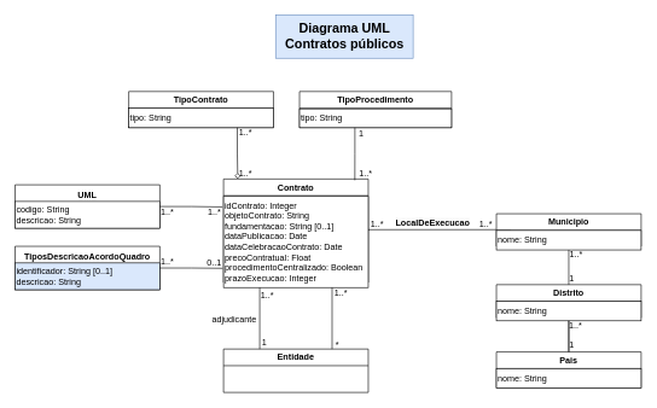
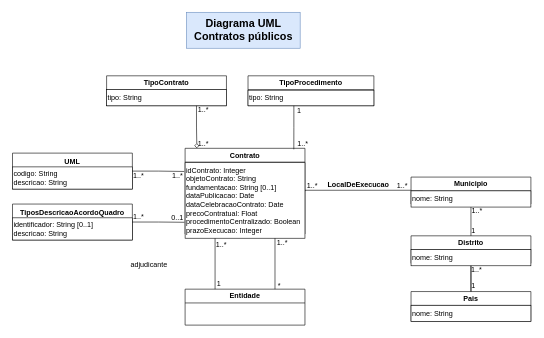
  <mxCell id="0" />
  <mxCell id="1" parent="0" />
  <mxCell id="2" style="edgeStyle=orthogonalEdgeStyle;rounded=0;orthogonalLoop=1;jettySize=auto;html=1;exitX=1;exitY=0.5;exitDx=0;exitDy=0;entryX=0;entryY=0;entryDx=0;entryDy=0;endArrow=none;endFill=0;" parent="1" source="3" target="7" edge="1"><mxGeometry relative="1" as="geometry"><mxPoint x="670" y="350" as="targetPoint" /><Array as="points"><mxPoint x="704" y="317" /></Array></mxGeometry></mxCell>
  <mxCell id="3" value="Contrato" style="swimlane;whiteSpace=wrap;html=1;align=center;" parent="1" vertex="1"><mxGeometry x="308" y="247" width="200" height="143" as="geometry"><mxRectangle x="290" y="50" width="90" height="30" as="alternateBounds" /></mxGeometry></mxCell>
  <mxCell id="4" value="&lt;div style=&quot;text-align: justify;&quot;&gt;idContrato: Integer&lt;/div&gt;&lt;div style=&quot;text-align: justify;&quot;&gt;objetoContrato:&amp;nbsp;String&lt;/div&gt;&lt;div style=&quot;text-align: justify;&quot;&gt;fundamentacao:&amp;nbsp;String [0..1]&lt;/div&gt;&lt;div style=&quot;text-align: justify;&quot;&gt;dataPublicacao: Date&lt;/div&gt;&lt;div style=&quot;text-align: justify;&quot;&gt;dataCelebracaoContrato: Date&lt;/div&gt;&lt;div style=&quot;text-align: justify;&quot;&gt;precoContratual: Float&lt;/div&gt;&lt;div style=&quot;text-align: justify;&quot;&gt;procedimentoCentralizado: Boolean&lt;span style=&quot;background-color: initial; color: rgba(0, 0, 0, 0); font-family: monospace; font-size: 0px; text-align: left; text-wrap-mode: nowrap;&quot;&gt;%3CmxGraphModel%3E%3Croot%3E%3CmxCell%20id%3D%220%22%2F%3E%3CmxCell%20id%3D%221%22%20parent%3D%220%22%2F%3E%3CmxCell%20id%3D%222%22%20value%3D%22Contrato%22%20style%3D%22swimlane%3BwhiteSpace%3Dwrap%3Bhtml%3D1%3B%22%20vertex%3D%221%22%20parent%3D%221%22%3E%3CmxGeometry%20x%3D%22290%22%20y%3D%2250%22%20width%3D%22200%22%20height%3D%22200%22%20as%3D%22geometry%22%3E%3CmxRectangle%20x%3D%22290%22%20y%3D%2250%22%20width%3D%2290%22%20height%3D%2230%22%20as%3D%22alternateBounds%22%2F%3E%3C%2FmxGeometry%3E%3C%2FmxCell%3E%3CmxCell%20id%3D%223%22%20value%3D%22%26lt%3Bdiv%20style%3D%26quot%3Btext-align%3A%20justify%3B%26quot%3B%26gt%3BidContrato%26lt%3B%2Fdiv%26gt%3B%26lt%3Bdiv%20style%3D%26quot%3Btext-align%3A%20justify%3B%26quot%3B%26gt%3BtipoContrato%26lt%3B%2Fdiv%26gt%3B%26lt%3Bdiv%20style%3D%26quot%3Btext-align%3A%20justify%3B%26quot%3B%26gt%3BdataPublicacao%26lt%3B%2Fdiv%26gt%3B%26lt%3Bdiv%20style%3D%26quot%3Btext-align%3A%20justify%3B%26quot%3B%26gt%3BprecoContratual%26lt%3B%2Fdiv%26gt%3B%26lt%3Bdiv%20style%3D%26quot%3Btext-align%3A%20justify%3B%26quot%3B%26gt%3Bcpv%26lt%3B%2Fdiv%26gt%3B%26lt%3Bdiv%20style%3D%26quot%3Btext-align%3A%20justify%3B%26quot%3B%26gt%3BprocedimentoCentralizado%26lt%3B%2Fdiv%26gt%3B%26lt%3Bdiv%20style%3D%26quot%3Btext-align%3A%20justify%3B%26quot%3B%26gt%3BdescrAcordoQuadro%26lt%3B%2Fdiv%26gt%3B%26lt%3Bdiv%20style%3D%26quot%3Btext-align%3A%20justify%3B%26quot%3B%26gt%3Bfundamentacao%26lt%3B%2Fdiv%26gt%3B%22%20style%3D%22whiteSpace%3Dwrap%3Bhtml%3D1%3Balign%3Dleft%3B%22%20vertex%3D%221%22%20parent%3D%222%22%3E%3CmxGeometry%20y%3D%2223%22%20width%3D%22200%22%20height%3D%22177%22%20as%3D%22geometry%22%2F%3E%3C%2FmxCell%3E%3C%2Froot%3E%3C%2FmxG&lt;/span&gt;&lt;/div&gt;&lt;div style=&quot;text-align: justify;&quot;&gt;&lt;span style=&quot;text-align: left;&quot;&gt;prazoExecucao:&amp;nbsp;&lt;/span&gt;&lt;span style=&quot;background-color: initial; text-align: left;&quot;&gt;Integer&lt;/span&gt;&lt;/div&gt;" style="whiteSpace=wrap;html=1;align=left;" parent="3" vertex="1"><mxGeometry y="24" width="200" height="126" as="geometry" /></mxCell>
  <mxCell id="5" value="Entidade" style="swimlane;whiteSpace=wrap;html=1;align=center;" parent="1" vertex="1"><mxGeometry x="308" y="482" width="200" height="60" as="geometry" /></mxCell>
  <mxCell id="6" value="Municipio" style="swimlane;whiteSpace=wrap;html=1;" parent="1" vertex="1"><mxGeometry x="685" y="295" width="200" height="45" as="geometry" /></mxCell>
  <mxCell id="7" value="&lt;div&gt;nome: String&lt;/div&gt;" style="rounded=0;whiteSpace=wrap;html=1;align=left;" parent="6" vertex="1"><mxGeometry y="23" width="200" height="27" as="geometry" /></mxCell>
  <mxCell id="8" style="edgeStyle=orthogonalEdgeStyle;rounded=0;orthogonalLoop=1;jettySize=auto;html=1;exitX=0.25;exitY=1;exitDx=0;exitDy=0;entryX=0.25;entryY=0;entryDx=0;entryDy=0;endArrow=none;endFill=0;" parent="1" source="4" target="5" edge="1"><mxGeometry relative="1" as="geometry" /></mxCell>
  <mxCell id="9" style="edgeStyle=orthogonalEdgeStyle;rounded=0;orthogonalLoop=1;jettySize=auto;html=1;exitX=0.75;exitY=1;exitDx=0;exitDy=0;entryX=0.75;entryY=0;entryDx=0;entryDy=0;endArrow=none;endFill=0;" parent="1" source="4" target="5" edge="1"><mxGeometry relative="1" as="geometry" /></mxCell>
- <mxCell id="10" value="adjudicante" style="text;html=1;align=center;verticalAlign=middle;whiteSpace=wrap;rounded=0;" parent="1" vertex="1"><mxGeometry x="293" y="427" width="60" height="30" as="geometry" /></mxCell>
+ <mxCell id="10" value="adjudicante" style="text;html=1;align=center;verticalAlign=middle;whiteSpace=wrap;rounded=0;" parent="1" vertex="1"><mxGeometry x="218" y="427" width="60" height="30" as="geometry" /></mxCell>
  <mxCell id="11" value="TipoProcedimento" style="swimlane;whiteSpace=wrap;html=1;" parent="1" vertex="1"><mxGeometry x="413" y="126" width="210" height="50" as="geometry" /></mxCell>
  <mxCell id="12" value="tipo:&amp;nbsp;String" style="whiteSpace=wrap;html=1;align=left;" parent="11" vertex="1"><mxGeometry y="24" width="210" height="26" as="geometry" /></mxCell>
  <mxCell id="13" value="TipoContrato" style="swimlane;whiteSpace=wrap;html=1;" parent="1" vertex="1"><mxGeometry x="177" y="126" width="200" height="50" as="geometry"><mxRectangle x="290" y="50" width="90" height="30" as="alternateBounds" /></mxGeometry></mxCell>
  <mxCell id="14" value="tipo:&amp;nbsp;String" style="whiteSpace=wrap;html=1;align=left;" parent="13" vertex="1"><mxGeometry y="23" width="200" height="27" as="geometry" /></mxCell>
  <mxCell id="15" value="UML" style="swimlane;whiteSpace=wrap;html=1;startSize=30;" parent="1" vertex="1"><mxGeometry x="20" y="255" width="200" height="60" as="geometry" /></mxCell>
  <mxCell id="16" value="codigo: String&lt;div&gt;descricao: String&lt;/div&gt;" style="whiteSpace=wrap;html=1;align=left;" parent="15" vertex="1"><mxGeometry y="23" width="200" height="37" as="geometry" /></mxCell>
  <mxCell id="17" value="TiposDescricaoAcordoQuadro" style="swimlane;whiteSpace=wrap;html=1;startSize=30;align=center;" parent="1" vertex="1"><mxGeometry x="20" y="340" width="200" height="60" as="geometry" /></mxCell>
- <mxCell id="18" value="identificador: String&lt;span style=&quot;text-align: justify;&quot;&gt;&amp;nbsp;[0..1]&lt;/span&gt;&lt;br&gt;descricao:&amp;nbsp;String" style="whiteSpace=wrap;html=1;align=left;fillColor=#dae8fc;" parent="17" vertex="1"><mxGeometry y="23" width="200" height="37" as="geometry" /></mxCell>
+ <mxCell id="18" value="identificador: String&lt;span style=&quot;text-align: justify;&quot;&gt;&amp;nbsp;[0..1]&lt;/span&gt;&lt;br&gt;descricao:&amp;nbsp;String" style="whiteSpace=wrap;html=1;align=left;" parent="17" vertex="1"><mxGeometry y="23" width="200" height="37" as="geometry" /></mxCell>
  <mxCell id="19" value="1..*" style="text;html=1;align=center;verticalAlign=middle;resizable=0;points=[];autosize=1;strokeColor=none;fillColor=none;" parent="1" vertex="1"><mxGeometry x="348" y="393" width="40" height="30" as="geometry" /></mxCell>
  <mxCell id="20" value="1..*" style="text;html=1;align=center;verticalAlign=middle;resizable=0;points=[];autosize=1;strokeColor=none;fillColor=none;" parent="1" vertex="1"><mxGeometry x="450" y="390" width="40" height="30" as="geometry" /></mxCell>
  <mxCell id="21" value="1" style="text;html=1;align=center;verticalAlign=middle;resizable=0;points=[];autosize=1;strokeColor=none;fillColor=none;" parent="1" vertex="1"><mxGeometry x="349" y="458" width="30" height="30" as="geometry" /></mxCell>
  <mxCell id="22" value="*" style="text;html=1;align=center;verticalAlign=middle;resizable=0;points=[];autosize=1;strokeColor=none;fillColor=none;" parent="1" vertex="1"><mxGeometry x="450" y="462" width="30" height="30" as="geometry" /></mxCell>
  <mxCell id="23" value="1" style="text;html=1;align=center;verticalAlign=middle;resizable=0;points=[];autosize=1;strokeColor=none;fillColor=none;" parent="1" vertex="1"><mxGeometry x="483" y="170" width="30" height="30" as="geometry" /></mxCell>
  <mxCell id="24" value="1..*" style="text;html=1;align=center;verticalAlign=middle;resizable=0;points=[];autosize=1;strokeColor=none;fillColor=none;" parent="1" vertex="1"><mxGeometry x="484" y="224" width="40" height="30" as="geometry" /></mxCell>
  <mxCell id="25" value="1..*" style="text;html=1;align=center;verticalAlign=middle;resizable=0;points=[];autosize=1;strokeColor=none;fillColor=none;" parent="1" vertex="1"><mxGeometry x="318" y="225" width="40" height="30" as="geometry" /></mxCell>
- <mxCell id="26" value="&lt;font color=&quot;#000000&quot;&gt;Diagrama UML&lt;/font&gt;&lt;div style=&quot;font-size: 18px;&quot;&gt;&lt;font color=&quot;#000000&quot;&gt;Contratos públicos&lt;/font&gt;&lt;/div&gt;" style="text;html=1;align=center;verticalAlign=middle;resizable=0;points=[];autosize=1;strokeColor=#6c8ebf;fillColor=#dae8fc;fontStyle=1;fontSize=18;" parent="1" vertex="1"><mxGeometry x="380" y="20" width="190" height="60" as="geometry" /></mxCell>
+ <mxCell id="26" value="&lt;font color=&quot;#000000&quot;&gt;Diagrama UML&lt;/font&gt;&lt;div style=&quot;font-size: 18px;&quot;&gt;&lt;font color=&quot;#000000&quot;&gt;Contratos públicos&lt;/font&gt;&lt;/div&gt;" style="text;html=1;align=center;verticalAlign=middle;resizable=0;points=[];autosize=1;strokeColor=#6c8ebf;fillColor=#dae8fc;fontStyle=1;fontSize=18;" parent="1" vertex="1"><mxGeometry x="310" y="20" width="190" height="60" as="geometry" /></mxCell>
  <mxCell id="27" value="" style="edgeStyle=orthogonalEdgeStyle;rounded=0;orthogonalLoop=1;jettySize=auto;html=1;" parent="1" source="28" target="31" edge="1"><mxGeometry relative="1" as="geometry" /></mxCell>
  <mxCell id="28" value="Distrito" style="swimlane;whiteSpace=wrap;html=1;" parent="1" vertex="1"><mxGeometry x="685" y="393" width="200" height="46" as="geometry" /></mxCell>
  <mxCell id="29" value="&lt;div&gt;nome: String&lt;/div&gt;" style="rounded=0;whiteSpace=wrap;html=1;align=left;" parent="28" vertex="1"><mxGeometry y="23" width="200" height="27" as="geometry" /></mxCell>
  <mxCell id="30" value="Pais" style="swimlane;whiteSpace=wrap;html=1;" parent="1" vertex="1"><mxGeometry x="685" y="486" width="200" height="50" as="geometry" /></mxCell>
  <mxCell id="31" value="&lt;div&gt;nome: String&lt;/div&gt;" style="rounded=0;whiteSpace=wrap;html=1;align=left;" parent="30" vertex="1"><mxGeometry y="23" width="200" height="27" as="geometry" /></mxCell>
  <mxCell id="32" style="edgeStyle=orthogonalEdgeStyle;rounded=0;orthogonalLoop=1;jettySize=auto;html=1;exitX=0.5;exitY=1;exitDx=0;exitDy=0;entryX=0.5;entryY=0;entryDx=0;entryDy=0;endArrow=none;endFill=0;" parent="1" source="7" target="28" edge="1"><mxGeometry relative="1" as="geometry" /></mxCell>
  <mxCell id="33" style="edgeStyle=orthogonalEdgeStyle;rounded=0;orthogonalLoop=1;jettySize=auto;html=1;exitX=0.5;exitY=1;exitDx=0;exitDy=0;entryX=0.5;entryY=0;entryDx=0;entryDy=0;endArrow=none;endFill=0;" parent="1" source="29" target="30" edge="1"><mxGeometry relative="1" as="geometry" /></mxCell>
  <mxCell id="34" value="&lt;span style=&quot;color: rgb(0, 0, 0); font-family: Helvetica; font-size: 12px; font-style: normal; font-variant-ligatures: normal; font-variant-caps: normal; font-weight: 700; letter-spacing: normal; orphans: 2; text-align: center; text-indent: 0px; text-transform: none; widows: 2; word-spacing: 0px; -webkit-text-stroke-width: 0px; white-space: normal; background-color: rgb(251, 251, 251); text-decoration-thickness: initial; text-decoration-style: initial; text-decoration-color: initial; display: inline !important; float: none;&quot;&gt;LocalDeExecucao&lt;/span&gt;" style="text;whiteSpace=wrap;html=1;" parent="1" vertex="1"><mxGeometry x="544" y="294" width="107" height="26" as="geometry" /></mxCell>
  <mxCell id="35" style="edgeStyle=orthogonalEdgeStyle;rounded=0;orthogonalLoop=1;jettySize=auto;html=1;exitX=1;exitY=0.5;exitDx=0;exitDy=0;entryX=-0.008;entryY=0.116;entryDx=0;entryDy=0;entryPerimeter=0;endArrow=none;endFill=0;" parent="1" source="15" target="4" edge="1"><mxGeometry relative="1" as="geometry" /></mxCell>
  <mxCell id="36" style="edgeStyle=orthogonalEdgeStyle;rounded=0;orthogonalLoop=1;jettySize=auto;html=1;exitX=1;exitY=0.5;exitDx=0;exitDy=0;entryX=-0.006;entryY=0.789;entryDx=0;entryDy=0;entryPerimeter=0;endArrow=none;endFill=0;" parent="1" source="17" target="4" edge="1"><mxGeometry relative="1" as="geometry" /></mxCell>
  <mxCell id="37" value="1..*" style="text;html=1;align=center;verticalAlign=middle;resizable=0;points=[];autosize=1;strokeColor=none;fillColor=none;" parent="1" vertex="1"><mxGeometry x="318" y="168" width="40" height="30" as="geometry" /></mxCell>
  <mxCell id="38" style="edgeStyle=orthogonalEdgeStyle;rounded=0;orthogonalLoop=1;jettySize=auto;html=1;exitX=0.75;exitY=1;exitDx=0;exitDy=0;entryX=0.098;entryY=-0.001;entryDx=0;entryDy=0;entryPerimeter=0;endArrow=diamond;endFill=0;" parent="1" source="13" target="3" edge="1"><mxGeometry relative="1" as="geometry" /></mxCell>
  <mxCell id="39" style="edgeStyle=orthogonalEdgeStyle;rounded=0;orthogonalLoop=1;jettySize=auto;html=1;exitX=0.25;exitY=1;exitDx=0;exitDy=0;entryX=0.687;entryY=0.012;entryDx=0;entryDy=0;entryPerimeter=0;endArrow=none;endFill=0;" parent="1" edge="1"><mxGeometry relative="1" as="geometry"><mxPoint x="489.5" y="176" as="sourcePoint" /><mxPoint x="489.4" y="248.716" as="targetPoint" /><Array as="points"><mxPoint x="489" y="212" /></Array></mxGeometry></mxCell>
  <mxCell id="40" value="1..*" style="text;html=1;align=center;verticalAlign=middle;resizable=0;points=[];autosize=1;strokeColor=none;fillColor=none;" parent="1" vertex="1"><mxGeometry x="275" y="278" width="40" height="30" as="geometry" /></mxCell>
  <mxCell id="41" value="1..*" style="text;html=1;align=center;verticalAlign=middle;resizable=0;points=[];autosize=1;strokeColor=none;fillColor=none;" parent="1" vertex="1"><mxGeometry x="210" y="278" width="40" height="30" as="geometry" /></mxCell>
  <mxCell id="42" value="1..*" style="text;html=1;align=center;verticalAlign=middle;resizable=0;points=[];autosize=1;strokeColor=none;fillColor=none;" parent="1" vertex="1"><mxGeometry x="210" y="347" width="40" height="30" as="geometry" /></mxCell>
  <mxCell id="43" value="0..1" style="text;html=1;align=center;verticalAlign=middle;resizable=0;points=[];autosize=1;strokeColor=none;fillColor=none;" parent="1" vertex="1"><mxGeometry x="275" y="348" width="40" height="30" as="geometry" /></mxCell>
  <mxCell id="44" value="1" style="text;html=1;align=center;verticalAlign=middle;resizable=0;points=[];autosize=1;strokeColor=none;fillColor=none;" parent="1" vertex="1"><mxGeometry x="774" y="370" width="30" height="30" as="geometry" /></mxCell>
  <mxCell id="45" value="1" style="text;html=1;align=center;verticalAlign=middle;resizable=0;points=[];autosize=1;strokeColor=none;fillColor=none;" parent="1" vertex="1"><mxGeometry x="774" y="462" width="30" height="30" as="geometry" /></mxCell>
  <mxCell id="46" value="1..*" style="text;html=1;align=center;verticalAlign=middle;resizable=0;points=[];autosize=1;strokeColor=none;fillColor=none;" parent="1" vertex="1"><mxGeometry x="775" y="336" width="40" height="30" as="geometry" /></mxCell>
  <mxCell id="47" value="1..*" style="text;html=1;align=center;verticalAlign=middle;resizable=0;points=[];autosize=1;strokeColor=none;fillColor=none;" parent="1" vertex="1"><mxGeometry x="774" y="435" width="40" height="30" as="geometry" /></mxCell>
  <mxCell id="48" value="1..*" style="text;html=1;align=center;verticalAlign=middle;resizable=0;points=[];autosize=1;strokeColor=none;fillColor=none;" parent="1" vertex="1"><mxGeometry x="650" y="294" width="40" height="30" as="geometry" /></mxCell>
  <mxCell id="49" value="1..*" style="text;html=1;align=center;verticalAlign=middle;resizable=0;points=[];autosize=1;strokeColor=none;fillColor=none;" parent="1" vertex="1"><mxGeometry x="500" y="294" width="40" height="30" as="geometry" /></mxCell>
